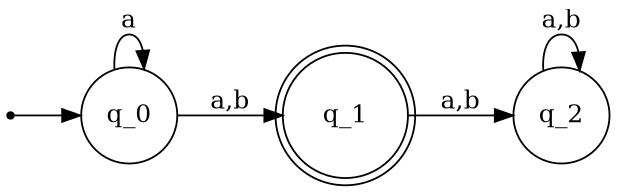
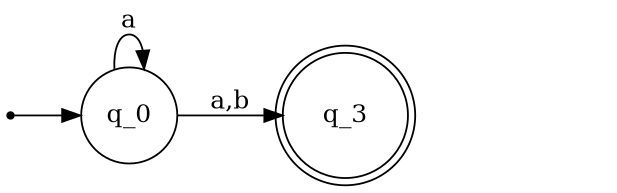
  digraph {
    rankdir=LR
    node [shape=circle]
    qi [shape=point]
    q_0
-   q_1 [shape=doublecircle]
-   q_2
+   q_1 [shape=doublecircle label=q_3]
    qi -> q_0
    q_0 -> q_0 [label=a]
    q_0 -> q_1 [label="a,b"]
-   q_1 -> q_2 [label="a,b"]
-   q_2 -> q_2 [label="a,b"]
  }
